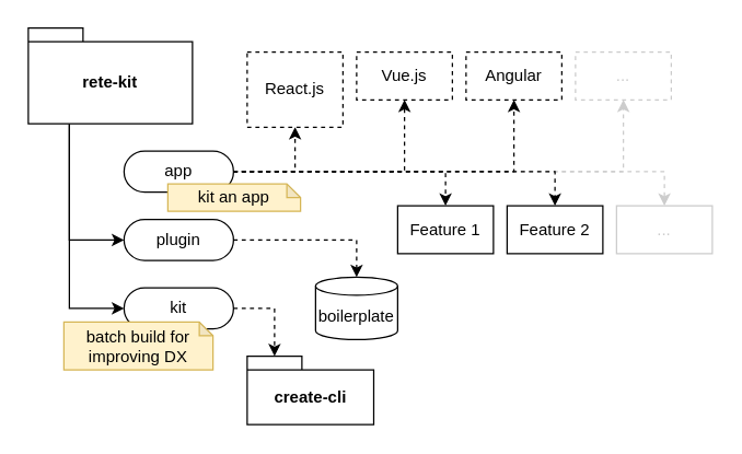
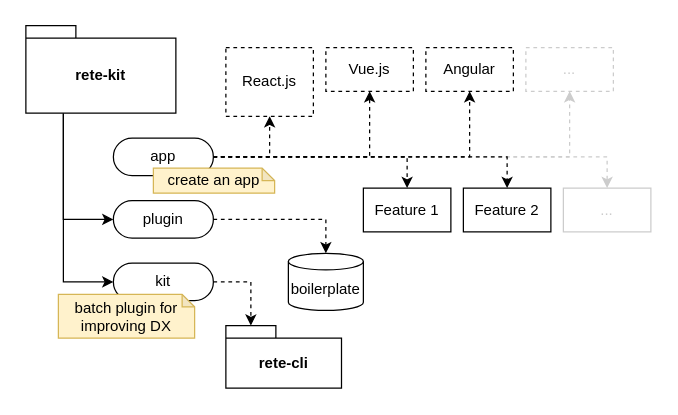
  <mxCell id="0" />
  <mxCell id="1" parent="0" />
  <mxCell id="2" style="edgeStyle=orthogonalEdgeStyle;rounded=0;orthogonalLoop=1;jettySize=auto;html=1;exitX=1;exitY=0.5;exitDx=0;exitDy=0;entryX=0.5;entryY=1;entryDx=0;entryDy=0;dashed=1;strokeColor=#CCCCCC;" edge="1" parent="1" source="12" target="17"><mxGeometry relative="1" as="geometry" /></mxCell>
  <mxCell id="3" style="edgeStyle=orthogonalEdgeStyle;rounded=0;orthogonalLoop=1;jettySize=auto;html=1;exitX=1;exitY=0.5;exitDx=0;exitDy=0;entryX=0.5;entryY=0;entryDx=0;entryDy=0;dashed=1;strokeColor=#CCCCCC;" edge="1" parent="1" source="12" target="26"><mxGeometry relative="1" as="geometry" /></mxCell>
  <mxCell id="4" style="edgeStyle=orthogonalEdgeStyle;rounded=0;orthogonalLoop=1;jettySize=auto;html=1;exitX=0.25;exitY=1;exitDx=0;exitDy=0;exitPerimeter=0;entryX=0;entryY=0.5;entryDx=0;entryDy=0;" parent="1" source="6" target="13" edge="1"><mxGeometry relative="1" as="geometry" /></mxCell>
  <mxCell id="5" style="edgeStyle=orthogonalEdgeStyle;rounded=0;orthogonalLoop=1;jettySize=auto;html=1;exitX=0.25;exitY=1;exitDx=0;exitDy=0;exitPerimeter=0;entryX=0;entryY=0.5;entryDx=0;entryDy=0;" parent="1" source="6" target="14" edge="1"><mxGeometry relative="1" as="geometry" /></mxCell>
  <mxCell id="6" value="rete-kit" style="shape=folder;fontStyle=1;tabWidth=40;tabHeight=10;tabPosition=left;html=1;boundedLbl=1;whiteSpace=wrap;" parent="1" vertex="1"><mxGeometry x="20" y="20" width="120" height="70" as="geometry" /></mxCell>
  <mxCell id="7" style="edgeStyle=orthogonalEdgeStyle;rounded=0;orthogonalLoop=1;jettySize=auto;html=1;exitX=1;exitY=0.5;exitDx=0;exitDy=0;entryX=0.5;entryY=1;entryDx=0;entryDy=0;dashed=1;" edge="1" parent="1" source="12" target="16"><mxGeometry relative="1" as="geometry" /></mxCell>
  <mxCell id="8" style="edgeStyle=orthogonalEdgeStyle;rounded=0;orthogonalLoop=1;jettySize=auto;html=1;exitX=1;exitY=0.5;exitDx=0;exitDy=0;entryX=0.5;entryY=1;entryDx=0;entryDy=0;dashed=1;" edge="1" parent="1" source="12" target="22"><mxGeometry relative="1" as="geometry" /></mxCell>
  <mxCell id="9" style="edgeStyle=orthogonalEdgeStyle;rounded=0;orthogonalLoop=1;jettySize=auto;html=1;exitX=1;exitY=0.5;exitDx=0;exitDy=0;entryX=0.5;entryY=1;entryDx=0;entryDy=0;dashed=1;" edge="1" parent="1" source="12" target="23"><mxGeometry relative="1" as="geometry" /></mxCell>
  <mxCell id="10" style="edgeStyle=orthogonalEdgeStyle;rounded=0;orthogonalLoop=1;jettySize=auto;html=1;exitX=1;exitY=0.5;exitDx=0;exitDy=0;entryX=0.5;entryY=0;entryDx=0;entryDy=0;dashed=1;" edge="1" parent="1" source="12" target="24"><mxGeometry relative="1" as="geometry" /></mxCell>
  <mxCell id="11" style="edgeStyle=orthogonalEdgeStyle;rounded=0;orthogonalLoop=1;jettySize=auto;html=1;exitX=1;exitY=0.5;exitDx=0;exitDy=0;entryX=0.5;entryY=0;entryDx=0;entryDy=0;dashed=1;" edge="1" parent="1" source="12" target="25"><mxGeometry relative="1" as="geometry" /></mxCell>
  <mxCell id="12" value="app" style="rounded=1;whiteSpace=wrap;html=1;arcSize=50;" parent="1" vertex="1"><mxGeometry x="90" y="110" width="80" height="30" as="geometry" /></mxCell>
  <mxCell id="13" value="plugin" style="rounded=1;whiteSpace=wrap;html=1;arcSize=50;" parent="1" vertex="1"><mxGeometry x="90" y="160" width="80" height="30" as="geometry" /></mxCell>
  <mxCell id="14" value="kit" style="rounded=1;whiteSpace=wrap;html=1;arcSize=50;" parent="1" vertex="1"><mxGeometry x="90" y="210" width="80" height="30" as="geometry" /></mxCell>
- <mxCell id="15" value="kit an app" style="shape=note;whiteSpace=wrap;html=1;backgroundOutline=1;darkOpacity=0.05;size=10;fillColor=#fff2cc;strokeColor=#d6b656;" parent="1" vertex="1"><mxGeometry x="122" y="134" width="97" height="20" as="geometry" /></mxCell>
+ <mxCell id="15" value="create an app" style="shape=note;whiteSpace=wrap;html=1;backgroundOutline=1;darkOpacity=0.05;size=10;fillColor=#fff2cc;strokeColor=#d6b656;" parent="1" vertex="1"><mxGeometry x="122" y="134" width="97" height="20" as="geometry" /></mxCell>
  <mxCell id="16" value="React.js" style="rounded=0;whiteSpace=wrap;html=1;dashed=1;" parent="1" vertex="1"><mxGeometry x="180" y="37.5" width="70" height="55" as="geometry" /></mxCell>
  <mxCell id="17" value="..." style="rounded=0;whiteSpace=wrap;html=1;dashed=1;strokeColor=#CCCCCC;fontColor=#CCCCCC;" parent="1" vertex="1"><mxGeometry x="420" y="37.5" width="70" height="35" as="geometry" /></mxCell>
- <mxCell id="18" value="create-cli" style="shape=folder;fontStyle=1;tabWidth=40;tabHeight=10;tabPosition=left;html=1;boundedLbl=1;whiteSpace=wrap;" vertex="1" parent="1"><mxGeometry x="180" y="260" width="92.5" height="50" as="geometry" /></mxCell>
+ <mxCell id="18" value="rete-cli" style="shape=folder;fontStyle=1;tabWidth=40;tabHeight=10;tabPosition=left;html=1;boundedLbl=1;whiteSpace=wrap;" vertex="1" parent="1"><mxGeometry x="180" y="260" width="92.5" height="50" as="geometry" /></mxCell>
  <mxCell id="19" value="boilerplate" style="shape=cylinder3;whiteSpace=wrap;html=1;boundedLbl=1;backgroundOutline=1;size=6.655;" vertex="1" parent="1"><mxGeometry x="230" y="202.13" width="60" height="45.75" as="geometry" /></mxCell>
  <mxCell id="20" style="edgeStyle=orthogonalEdgeStyle;rounded=0;orthogonalLoop=1;jettySize=auto;html=1;exitX=1;exitY=0.5;exitDx=0;exitDy=0;entryX=0;entryY=0;entryDx=20;entryDy=0;entryPerimeter=0;dashed=1;" edge="1" parent="1" source="14" target="18"><mxGeometry relative="1" as="geometry" /></mxCell>
  <mxCell id="21" style="edgeStyle=orthogonalEdgeStyle;rounded=0;orthogonalLoop=1;jettySize=auto;html=1;exitX=1;exitY=0.5;exitDx=0;exitDy=0;entryX=0.5;entryY=0;entryDx=0;entryDy=0;entryPerimeter=0;dashed=1;" edge="1" parent="1" source="13" target="19"><mxGeometry relative="1" as="geometry" /></mxCell>
  <mxCell id="22" value="Vue.js" style="rounded=0;whiteSpace=wrap;html=1;dashed=1;" vertex="1" parent="1"><mxGeometry x="260" y="37.5" width="70" height="35" as="geometry" /></mxCell>
  <mxCell id="23" value="Angular" style="rounded=0;whiteSpace=wrap;html=1;dashed=1;" vertex="1" parent="1"><mxGeometry x="340" y="37.5" width="70" height="35" as="geometry" /></mxCell>
  <mxCell id="24" value="Feature 1" style="rounded=0;whiteSpace=wrap;html=1;" vertex="1" parent="1"><mxGeometry x="290" y="150" width="70" height="35" as="geometry" /></mxCell>
  <mxCell id="25" value="Feature 2" style="rounded=0;whiteSpace=wrap;html=1;" vertex="1" parent="1"><mxGeometry x="370" y="150" width="70" height="35" as="geometry" /></mxCell>
  <mxCell id="26" value="..." style="rounded=0;whiteSpace=wrap;html=1;strokeColor=#CCCCCC;fontColor=#CCCCCC;" vertex="1" parent="1"><mxGeometry x="450" y="150" width="70" height="35" as="geometry" /></mxCell>
- <mxCell id="27" value="batch build for improving DX" style="shape=note;whiteSpace=wrap;html=1;backgroundOutline=1;darkOpacity=0.05;size=10;fillColor=#fff2cc;strokeColor=#d6b656;" vertex="1" parent="1"><mxGeometry x="46" y="235" width="109" height="35" as="geometry" /></mxCell>
+ <mxCell id="27" value="batch plugin for improving DX" style="shape=note;whiteSpace=wrap;html=1;backgroundOutline=1;darkOpacity=0.05;size=10;fillColor=#fff2cc;strokeColor=#d6b656;" vertex="1" parent="1"><mxGeometry x="46" y="235" width="109" height="35" as="geometry" /></mxCell>
